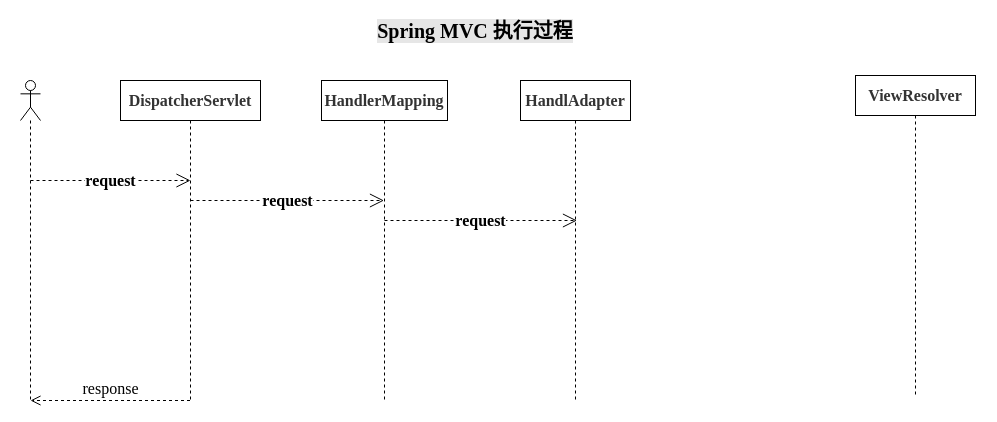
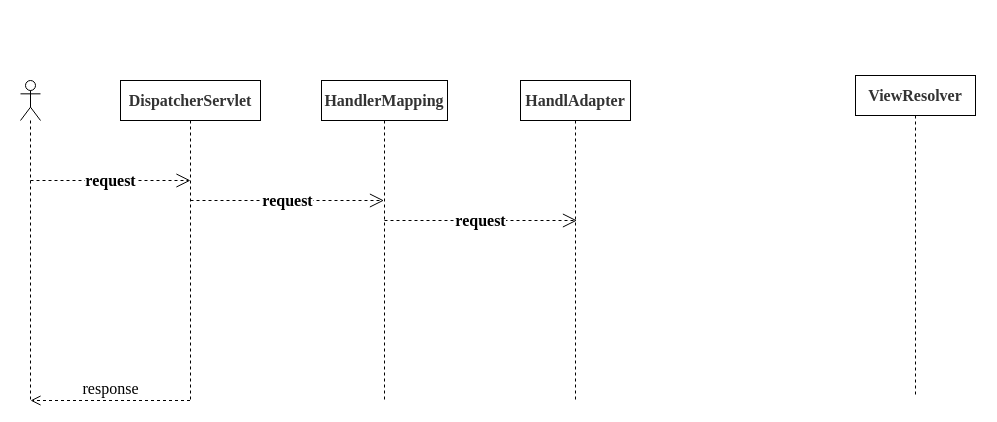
  <mxCell id="0" />
  <mxCell id="1" parent="0" />
  <mxCell id="2" value="" style="shape=umlLifeline;participant=umlActor;perimeter=lifelinePerimeter;whiteSpace=wrap;html=1;container=1;collapsible=0;recursiveResize=0;verticalAlign=top;spacingTop=36;outlineConnect=0;fontFamily=Times New Roman;fontStyle=1" vertex="1" parent="1"><mxGeometry x="20" y="80" width="20" height="320" as="geometry" /></mxCell>
  <mxCell id="3" value="&lt;span style=&quot;color: rgb(51 , 51 , 51) ; font-family: &amp;quot;open sans&amp;quot; , &amp;quot;clear sans&amp;quot; , &amp;quot;helvetica neue&amp;quot; , &amp;quot;helvetica&amp;quot; , &amp;quot;arial&amp;quot; , sans-serif , ; font-size: 16px ; background-color: rgb(255 , 255 , 255)&quot;&gt;DispatcherServlet&lt;/span&gt;" style="shape=umlLifeline;perimeter=lifelinePerimeter;whiteSpace=wrap;html=1;container=1;collapsible=0;recursiveResize=0;outlineConnect=0;fontFamily=Times New Roman;fontStyle=1" vertex="1" parent="1"><mxGeometry x="120" y="80" width="140" height="320" as="geometry" /></mxCell>
  <mxCell id="4" value="&lt;span style=&quot;color: rgb(51 , 51 , 51) ; font-family: &amp;quot;open sans&amp;quot; , &amp;quot;clear sans&amp;quot; , &amp;quot;helvetica neue&amp;quot; , &amp;quot;helvetica&amp;quot; , &amp;quot;arial&amp;quot; , sans-serif , ; font-size: 16px ; background-color: rgb(255 , 255 , 255)&quot;&gt;HandlerMapping&lt;/span&gt;" style="shape=umlLifeline;perimeter=lifelinePerimeter;whiteSpace=wrap;html=1;container=1;collapsible=0;recursiveResize=0;outlineConnect=0;fontFamily=Times New Roman;fontStyle=1" vertex="1" parent="1"><mxGeometry x="321" y="80" width="126" height="320" as="geometry" /></mxCell>
  <mxCell id="5" value="&lt;span style=&quot;color: rgb(51 , 51 , 51) ; font-family: &amp;quot;open sans&amp;quot; , &amp;quot;clear sans&amp;quot; , &amp;quot;helvetica neue&amp;quot; , &amp;quot;helvetica&amp;quot; , &amp;quot;arial&amp;quot; , sans-serif , ; font-size: 16px ; background-color: rgb(255 , 255 , 255)&quot;&gt;HandlAdapter&lt;/span&gt;" style="shape=umlLifeline;perimeter=lifelinePerimeter;whiteSpace=wrap;html=1;container=1;collapsible=0;recursiveResize=0;outlineConnect=0;fontFamily=Times New Roman;fontStyle=1" vertex="1" parent="1"><mxGeometry x="520" y="80" width="110" height="320" as="geometry" /></mxCell>
  <mxCell id="6" value="&lt;span style=&quot;color: rgb(51 , 51 , 51) ; font-family: &amp;quot;open sans&amp;quot; , &amp;quot;clear sans&amp;quot; , &amp;quot;helvetica neue&amp;quot; , &amp;quot;helvetica&amp;quot; , &amp;quot;arial&amp;quot; , sans-serif , ; font-size: 16px ; background-color: rgb(255 , 255 , 255)&quot;&gt;ViewResolver&lt;/span&gt;" style="shape=umlLifeline;perimeter=lifelinePerimeter;whiteSpace=wrap;html=1;container=1;collapsible=0;recursiveResize=0;outlineConnect=0;fontFamily=Times New Roman;fontStyle=1" vertex="1" parent="1"><mxGeometry x="855" y="75" width="120" height="320" as="geometry" /></mxCell>
  <mxCell id="7" value="request" style="endArrow=open;endSize=12;dashed=1;html=1;fontSize=16;fontFamily=Times New Roman;fontStyle=1" edge="1" parent="1"><mxGeometry width="160" relative="1" as="geometry"><mxPoint x="30" y="180" as="sourcePoint" /><mxPoint x="190" y="180" as="targetPoint" /></mxGeometry></mxCell>
  <mxCell id="8" value="response" style="html=1;verticalAlign=bottom;endArrow=open;dashed=1;endSize=8;fontFamily=Times New Roman;fontSize=16;" edge="1" parent="1" source="3"><mxGeometry relative="1" as="geometry"><mxPoint x="110" y="400" as="sourcePoint" /><mxPoint x="30" y="400" as="targetPoint" /><Array as="points"><mxPoint x="80" y="400" /></Array></mxGeometry></mxCell>
- <mxCell id="9" value="Spring MVC &lt;font face=&quot;楷体&quot; style=&quot;font-size: 20px;&quot;&gt;执行过程&lt;/font&gt;" style="text;html=1;strokeColor=none;fillColor=none;align=center;verticalAlign=middle;whiteSpace=wrap;rounded=0;fontFamily=Times New Roman;fontSize=20;fontStyle=1;labelBackgroundColor=#E6E6E6;" vertex="1" parent="1"><mxGeometry x="340" y="20" width="270" height="20" as="geometry" /></mxCell>
  <mxCell id="10" value="request" style="endArrow=open;endSize=12;dashed=1;html=1;fontSize=16;fontFamily=Times New Roman;fontStyle=1" edge="1" parent="1" target="4"><mxGeometry width="160" relative="1" as="geometry"><mxPoint x="190" y="200" as="sourcePoint" /><mxPoint x="350" y="200" as="targetPoint" /></mxGeometry></mxCell>
  <mxCell id="11" value="request" style="endArrow=open;endSize=12;dashed=1;html=1;fontSize=16;fontFamily=Times New Roman;fontStyle=1" edge="1" parent="1"><mxGeometry width="160" relative="1" as="geometry"><mxPoint x="384" y="220" as="sourcePoint" /><mxPoint x="576.5" y="220" as="targetPoint" /></mxGeometry></mxCell>
